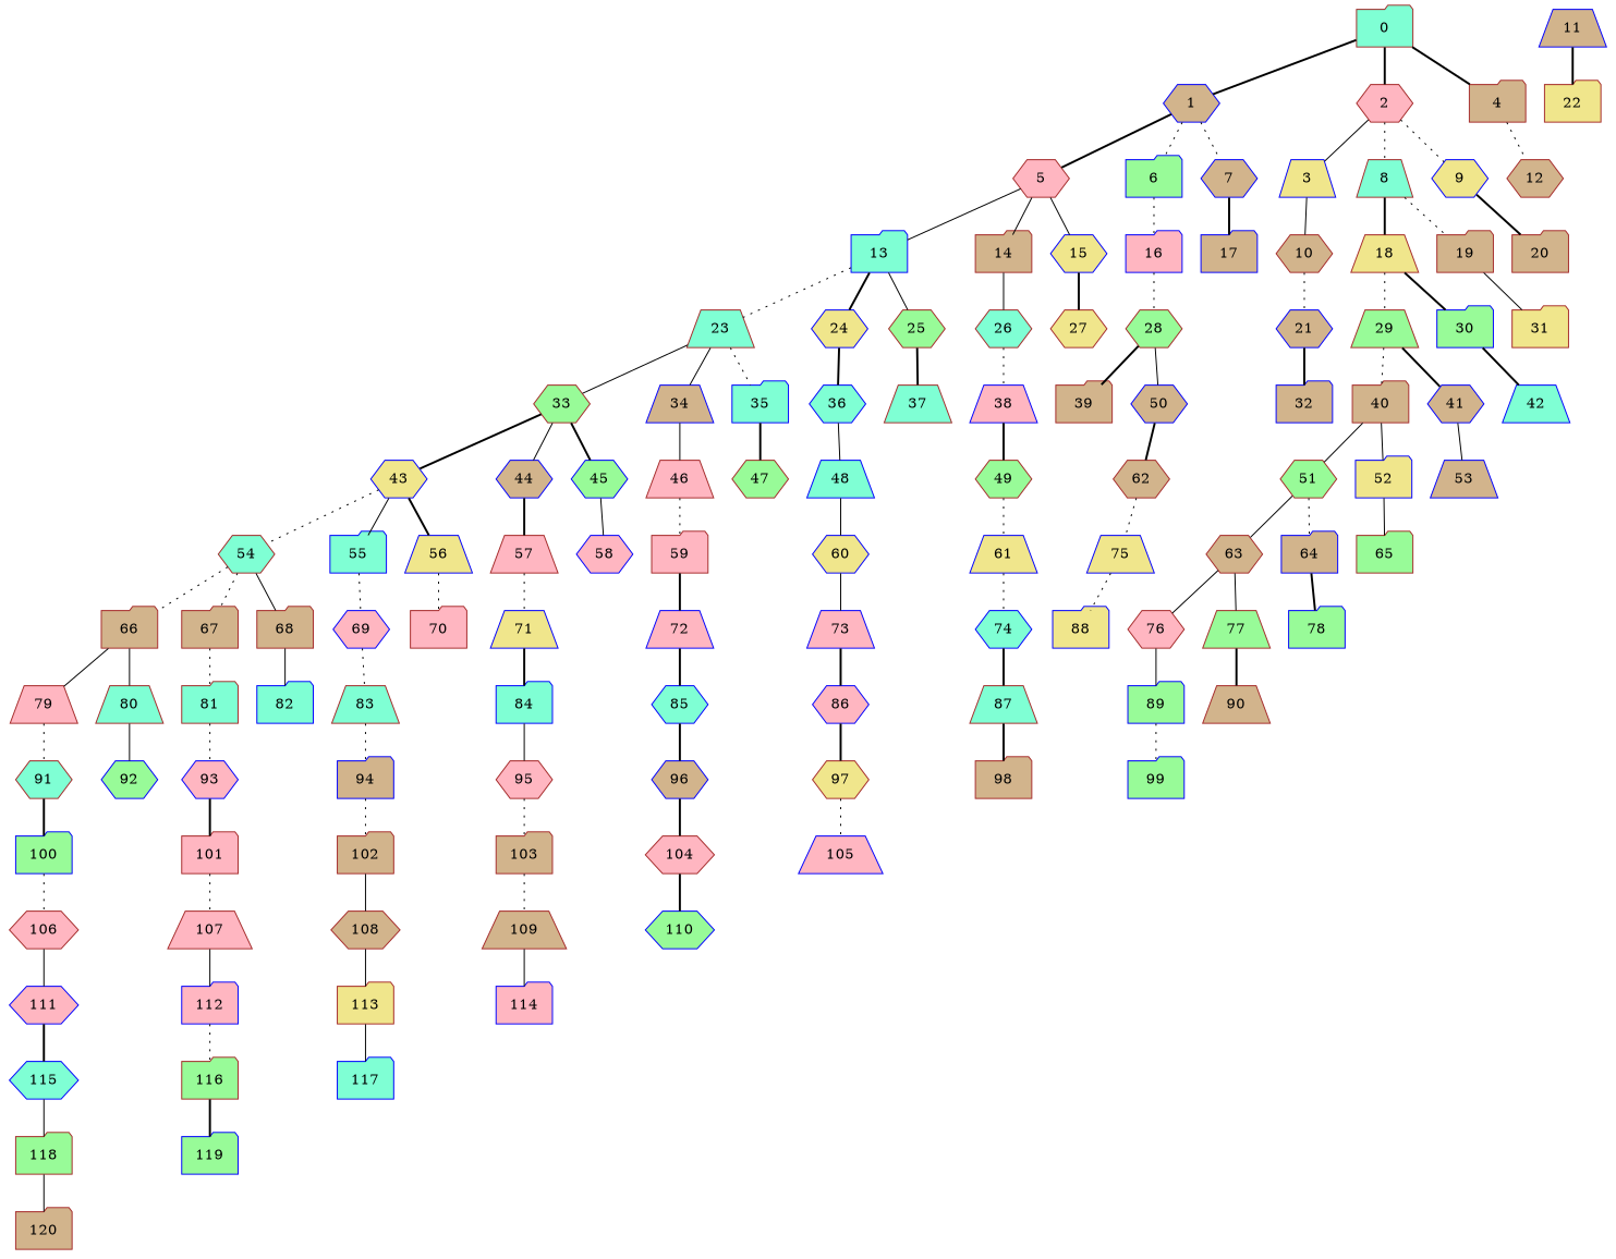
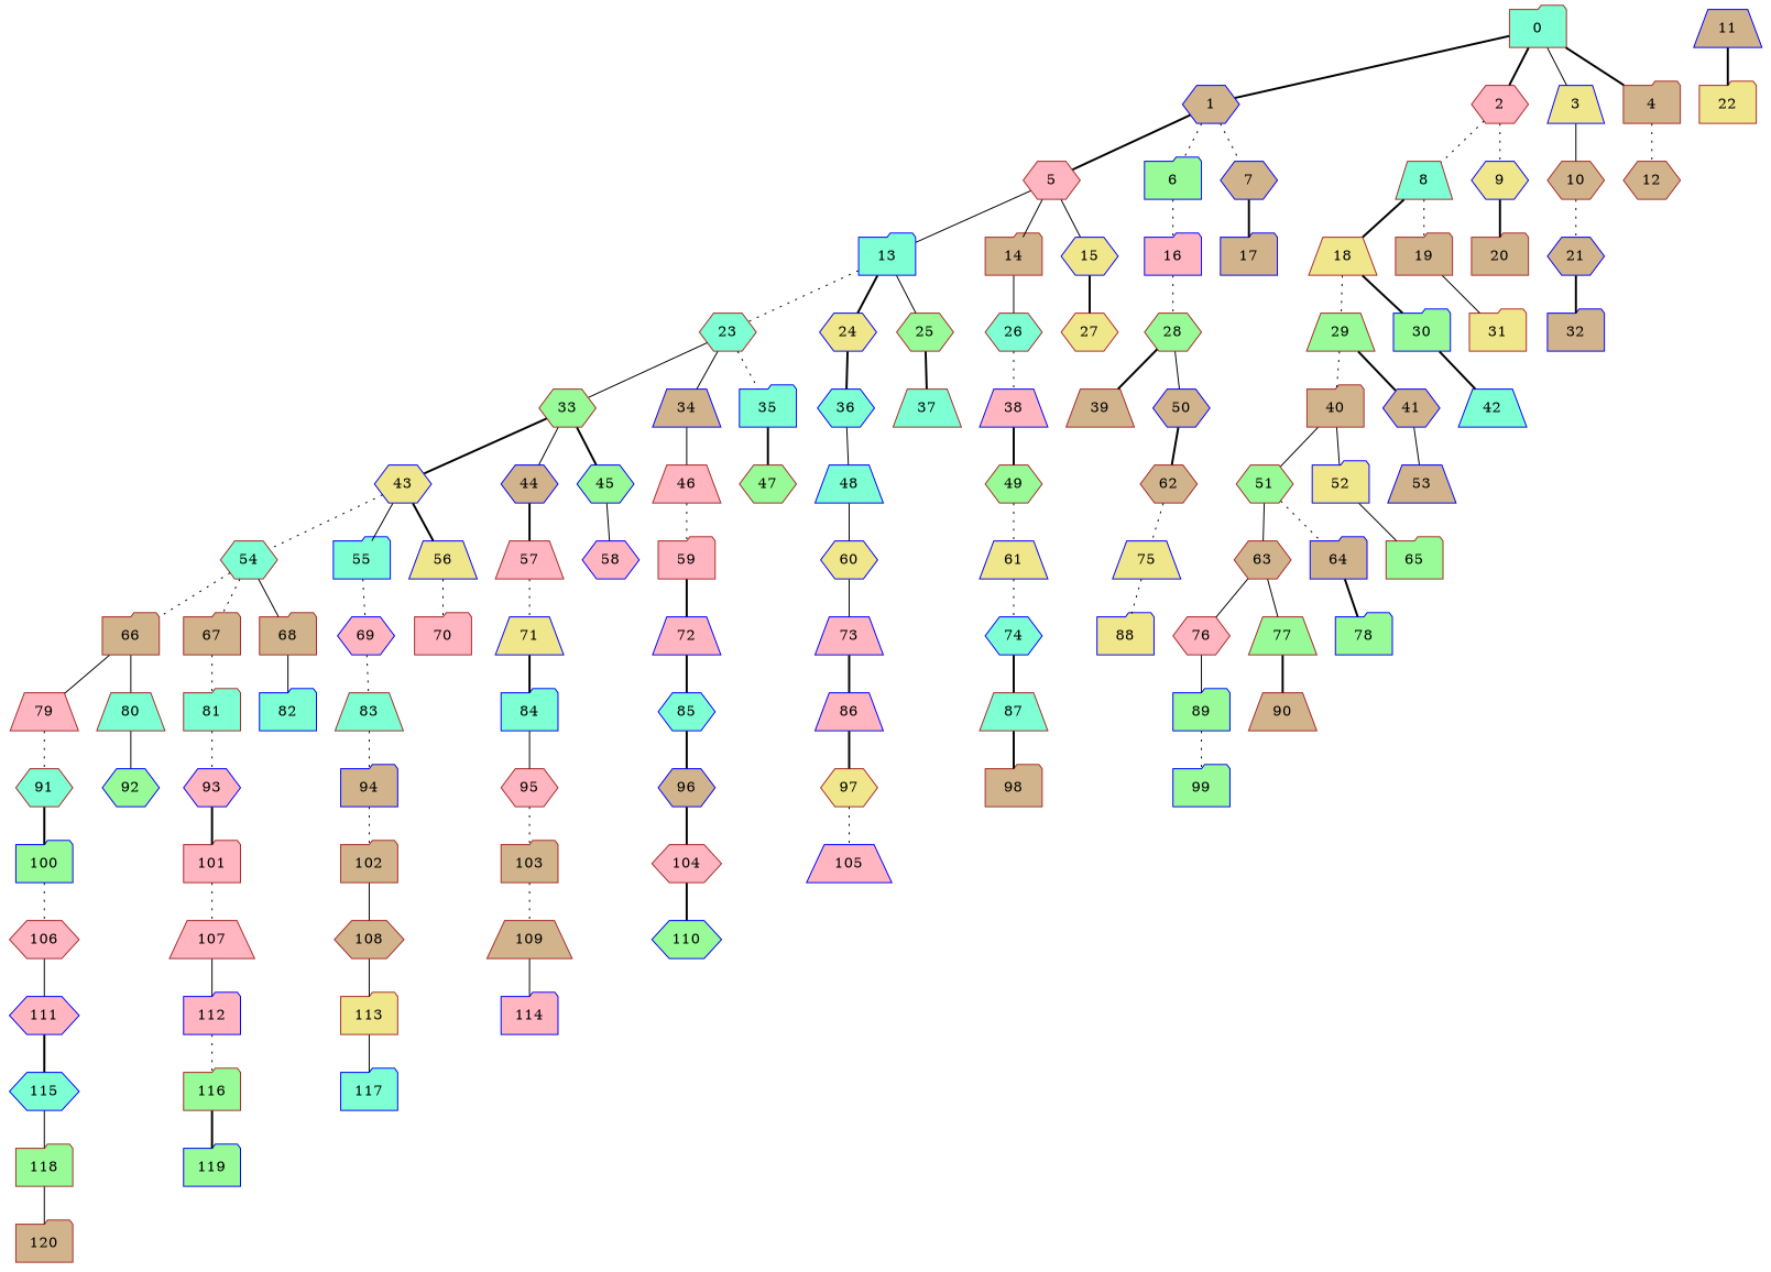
  graph {
    fontname="DejaVu Serif"
    node [color=brown fillcolor=tan fontname="DejaVu Serif" shape=folder style=filled]
    edge [fontname="DejaVu Serif" style=bold]
    0 [fillcolor=aquamarine]
    1 [color=blue shape=hexagon]
    2 [fillcolor=lightpink shape=hexagon]
    3 [color=blue fillcolor=khaki shape=trapezium]
    4
    5 [fillcolor=lightpink shape=hexagon]
    6 [color=blue fillcolor=palegreen]
    7 [color=blue shape=hexagon]
    8 [fillcolor=aquamarine shape=trapezium]
    9 [color=blue fillcolor=khaki shape=hexagon]
    10 [shape=hexagon]
    12 [shape=hexagon]
    13 [color=blue fillcolor=aquamarine]
    14
    15 [color=blue fillcolor=khaki shape=hexagon]
    16 [color=blue fillcolor=lightpink]
    17 [color=blue]
    18 [fillcolor=khaki shape=trapezium]
    19
    20
    21 [color=blue shape=hexagon]
    11 [color=blue shape=trapezium]
    22 [fillcolor=khaki]
-   23 [fillcolor=aquamarine shape=trapezium]
+   23 [fillcolor=aquamarine shape=hexagon]
    24 [color=blue fillcolor=khaki shape=hexagon]
    25 [fillcolor=palegreen shape=hexagon]
    26 [fillcolor=aquamarine shape=hexagon]
    27 [fillcolor=khaki shape=hexagon]
    28 [fillcolor=palegreen shape=hexagon]
    29 [fillcolor=palegreen shape=trapezium]
    30 [color=blue fillcolor=palegreen]
    31 [fillcolor=khaki]
    32 [color=blue]
    33 [fillcolor=palegreen shape=hexagon]
    34 [color=blue shape=trapezium]
    35 [color=blue fillcolor=aquamarine]
    36 [color=blue fillcolor=aquamarine shape=hexagon]
    37 [fillcolor=aquamarine shape=trapezium]
    38 [color=blue fillcolor=lightpink shape=trapezium]
-   39
+   39 [shape=trapezium]
    50 [color=blue shape=hexagon]
    40
    41 [color=blue shape=hexagon]
    42 [color=blue fillcolor=aquamarine shape=trapezium]
    43 [color=blue fillcolor=khaki shape=hexagon]
    44 [color=blue shape=hexagon]
    45 [color=blue fillcolor=palegreen shape=hexagon]
    46 [fillcolor=lightpink shape=trapezium]
    47 [fillcolor=palegreen shape=hexagon]
    48 [color=blue fillcolor=aquamarine shape=trapezium]
    49 [fillcolor=palegreen shape=hexagon]
    51 [fillcolor=palegreen shape=hexagon]
    52 [color=blue fillcolor=khaki]
    53 [color=blue shape=trapezium]
    54 [fillcolor=aquamarine shape=hexagon]
    55 [color=blue fillcolor=aquamarine]
    56 [color=blue fillcolor=khaki shape=trapezium]
    57 [fillcolor=lightpink shape=trapezium]
    58 [color=blue fillcolor=lightpink shape=hexagon]
    59 [fillcolor=lightpink]
    60 [color=blue fillcolor=khaki shape=hexagon]
    61 [color=blue fillcolor=khaki shape=trapezium]
    62 [shape=hexagon]
    63 [shape=hexagon]
    64 [color=blue]
    65 [fillcolor=palegreen]
    66
    67
    68
    69 [color=blue fillcolor=lightpink shape=hexagon]
    70 [fillcolor=lightpink]
    71 [color=blue fillcolor=khaki shape=trapezium]
    72 [color=blue fillcolor=lightpink shape=trapezium]
    73 [color=blue fillcolor=lightpink shape=trapezium]
    74 [color=blue fillcolor=aquamarine shape=hexagon]
    75 [color=blue fillcolor=khaki shape=trapezium]
    76 [fillcolor=lightpink shape=hexagon]
    77 [fillcolor=palegreen shape=trapezium]
    78 [color=blue fillcolor=palegreen]
    79 [fillcolor=lightpink shape=trapezium]
    80 [fillcolor=aquamarine shape=trapezium]
    81 [fillcolor=aquamarine]
    82 [color=blue fillcolor=aquamarine]
    83 [fillcolor=aquamarine shape=trapezium]
    84 [color=blue fillcolor=aquamarine]
    85 [color=blue fillcolor=aquamarine shape=hexagon]
-   86 [color=blue fillcolor=lightpink shape=hexagon]
+   86 [color=blue fillcolor=lightpink shape=trapezium]
    87 [fillcolor=aquamarine shape=trapezium]
    88 [color=blue fillcolor=khaki]
    89 [color=blue fillcolor=palegreen]
    90 [shape=trapezium]
    91 [fillcolor=aquamarine shape=hexagon]
    92 [color=blue fillcolor=palegreen shape=hexagon]
    93 [color=blue fillcolor=lightpink shape=hexagon]
    94 [color=blue]
    95 [fillcolor=lightpink shape=hexagon]
    96 [color=blue shape=hexagon]
    97 [fillcolor=khaki shape=hexagon]
    98
    99 [color=blue fillcolor=palegreen]
    100 [color=blue fillcolor=palegreen]
    101 [fillcolor=lightpink]
    102
    103
    104 [fillcolor=lightpink shape=hexagon]
    105 [color=blue fillcolor=lightpink shape=trapezium]
    106 [fillcolor=lightpink shape=hexagon]
    107 [fillcolor=lightpink shape=trapezium]
    108 [shape=hexagon]
    109 [shape=trapezium]
    110 [color=blue fillcolor=palegreen shape=hexagon]
    111 [color=blue fillcolor=lightpink shape=hexagon]
    112 [color=blue fillcolor=lightpink]
    113 [fillcolor=khaki]
    114 [color=blue fillcolor=lightpink]
    115 [color=blue fillcolor=aquamarine shape=hexagon]
    116 [fillcolor=palegreen]
    117 [color=blue fillcolor=aquamarine]
    118 [fillcolor=palegreen]
    119 [color=blue fillcolor=palegreen]
    120
    0 -- 1
    0 -- 2
-   2 -- 3 [style=solid]
+   0 -- 3 [style=solid]
    0 -- 4
    1 -- 5
    1 -- 6 [style=dotted]
    1 -- 7 [style=dotted]
    2 -- 8 [style=dotted]
    2 -- 9 [style=dotted]
    3 -- 10 [style=solid]
    4 -- 12 [style=dotted]
    5 -- 13 [style=solid]
    5 -- 14 [style=solid]
    5 -- 15 [style=solid]
    6 -- 16 [style=dotted]
    7 -- 17
    8 -- 18
    8 -- 19 [style=dotted]
    9 -- 20
    10 -- 21 [style=dotted]
    13 -- 23 [style=dotted]
    13 -- 24
    13 -- 25 [style=solid]
    14 -- 26 [style=solid]
    15 -- 27
    16 -- 28 [style=dotted]
    18 -- 29 [style=dotted]
    18 -- 30
    19 -- 31 [style=solid]
    21 -- 32
    11 -- 22
    23 -- 33 [style=solid]
    23 -- 34 [style=solid]
    23 -- 35 [style=dotted]
    24 -- 36
    25 -- 37
    26 -- 38 [style=dotted]
    28 -- 39
    28 -- 50 [style=solid]
    29 -- 40 [style=dotted]
    29 -- 41
    30 -- 42
    33 -- 43
    33 -- 44 [style=solid]
    33 -- 45
    34 -- 46 [style=solid]
    35 -- 47
    36 -- 48 [style=solid]
    38 -- 49
    50 -- 62
    40 -- 51 [style=solid]
    40 -- 52 [style=solid]
    41 -- 53 [style=solid]
    43 -- 54 [style=dotted]
    43 -- 55 [style=solid]
    43 -- 56
    44 -- 57
    45 -- 58 [style=solid]
    46 -- 59 [style=dotted]
    48 -- 60 [style=solid]
    49 -- 61 [style=dotted]
    51 -- 63 [style=solid]
    51 -- 64 [style=dotted]
    52 -- 65 [style=solid]
    54 -- 66 [style=dotted]
    54 -- 67 [style=dotted]
    54 -- 68 [style=solid]
    55 -- 69 [style=dotted]
    56 -- 70 [style=dotted]
    57 -- 71 [style=dotted]
    59 -- 72
    60 -- 73 [style=solid]
    61 -- 74 [style=dotted]
    62 -- 75 [style=dotted]
    63 -- 76 [style=solid]
    63 -- 77 [style=solid]
    64 -- 78
    66 -- 79 [style=solid]
    66 -- 80 [style=solid]
    67 -- 81 [style=dotted]
    68 -- 82 [style=solid]
    69 -- 83 [style=dotted]
    71 -- 84
    72 -- 85
    73 -- 86
    74 -- 87
    75 -- 88 [style=dotted]
    76 -- 89 [style=solid]
    77 -- 90
    79 -- 91 [style=dotted]
    80 -- 92 [style=solid]
    81 -- 93 [style=dotted]
    83 -- 94 [style=dotted]
    84 -- 95 [style=solid]
    85 -- 96
    86 -- 97
    87 -- 98
    89 -- 99 [style=dotted]
    91 -- 100
    93 -- 101
    94 -- 102 [style=dotted]
    95 -- 103 [style=dotted]
    96 -- 104
    97 -- 105 [style=dotted]
    100 -- 106 [style=dotted]
    101 -- 107 [style=dotted]
    102 -- 108 [style=solid]
    103 -- 109 [style=dotted]
    104 -- 110
    106 -- 111 [style=solid]
    107 -- 112 [style=solid]
    108 -- 113 [style=solid]
    109 -- 114 [style=solid]
    111 -- 115
    112 -- 116 [style=dotted]
    113 -- 117 [style=solid]
    115 -- 118 [style=solid]
    116 -- 119
    118 -- 120 [style=solid]
  }
